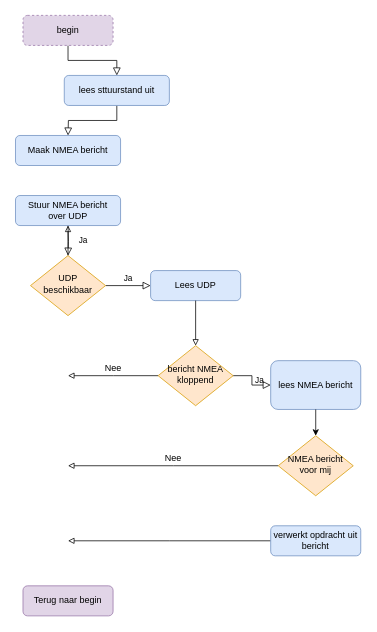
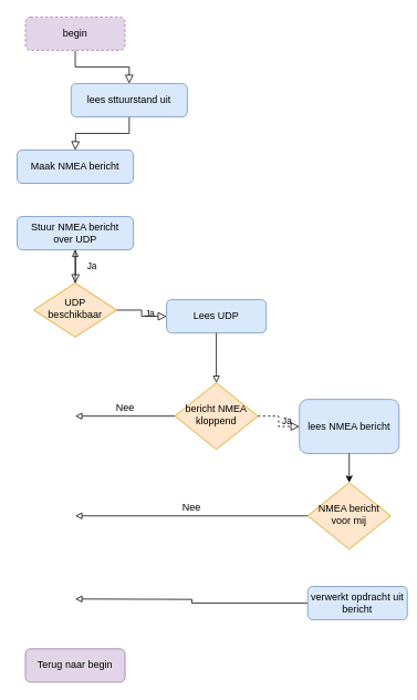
  <mxCell id="0" />
  <mxCell id="1" parent="0" />
  <mxCell id="2" value="" style="rounded=0;html=1;jettySize=auto;orthogonalLoop=1;fontSize=11;endArrow=block;endFill=0;endSize=8;strokeWidth=1;shadow=0;labelBackgroundColor=none;edgeStyle=orthogonalEdgeStyle;entryX=0.5;entryY=0;entryDx=0;entryDy=0;" parent="1" source="3" target="5" edge="1"><mxGeometry relative="1" as="geometry"><mxPoint x="90" y="100" as="targetPoint" /></mxGeometry></mxCell>
  <mxCell id="3" value="begin" style="rounded=1;whiteSpace=wrap;html=1;fontSize=12;glass=0;strokeWidth=1;shadow=0;fillColor=#e1d5e7;strokeColor=#9673a6;dashed=1;" parent="1" vertex="1"><mxGeometry x="30" y="20" width="120" height="40" as="geometry" /></mxCell>
  <mxCell id="4" value="" style="rounded=0;html=1;jettySize=auto;orthogonalLoop=1;fontSize=11;endArrow=block;endFill=0;endSize=8;strokeWidth=1;shadow=0;labelBackgroundColor=none;edgeStyle=orthogonalEdgeStyle;exitX=0.5;exitY=1;exitDx=0;exitDy=0;" parent="1" source="5" edge="1"><mxGeometry y="20" relative="1" as="geometry"><mxPoint as="offset" /><mxPoint x="90" y="180" as="sourcePoint" /><mxPoint x="90" y="180" as="targetPoint" /></mxGeometry></mxCell>
  <mxCell id="5" value="lees sttuurstand uit" style="rounded=1;whiteSpace=wrap;html=1;fontSize=12;glass=0;strokeWidth=1;shadow=0;fillColor=#dae8fc;strokeColor=#6c8ebf;" parent="1" vertex="1"><mxGeometry x="85" y="100" width="140" height="40" as="geometry" /></mxCell>
  <mxCell id="6" value="Ja" style="rounded=0;html=1;jettySize=auto;orthogonalLoop=1;fontSize=11;endArrow=block;endFill=0;endSize=8;strokeWidth=1;shadow=0;labelBackgroundColor=none;edgeStyle=orthogonalEdgeStyle;entryX=0.5;entryY=0;entryDx=0;entryDy=0;" parent="1" target="11" edge="1"><mxGeometry y="20" relative="1" as="geometry"><mxPoint as="offset" /><mxPoint x="90" y="300" as="sourcePoint" /><mxPoint x="90" y="360" as="targetPoint" /></mxGeometry></mxCell>
  <mxCell id="7" value="Terug naar begin" style="rounded=1;whiteSpace=wrap;html=1;fontSize=12;glass=0;strokeWidth=1;shadow=0;fillColor=#e1d5e7;strokeColor=#9673a6;" parent="1" vertex="1"><mxGeometry x="30" y="780" width="120" height="40" as="geometry" /></mxCell>
  <mxCell id="8" value="Maak NMEA bericht" style="rounded=1;whiteSpace=wrap;html=1;fontSize=12;glass=0;strokeWidth=1;shadow=0;fillColor=#dae8fc;strokeColor=#6c8ebf;" parent="1" vertex="1"><mxGeometry x="20" y="180" width="140" height="40" as="geometry" /></mxCell>
  <mxCell id="9" value="Ja" style="edgeStyle=orthogonalEdgeStyle;rounded=0;html=1;jettySize=auto;orthogonalLoop=1;fontSize=11;endArrow=block;endFill=0;endSize=8;strokeWidth=1;shadow=0;labelBackgroundColor=none;" edge="1" parent="1" source="11" target="12"><mxGeometry y="10" relative="1" as="geometry"><mxPoint as="offset" /></mxGeometry></mxCell>
  <mxCell id="10" style="edgeStyle=orthogonalEdgeStyle;rounded=0;orthogonalLoop=1;jettySize=auto;html=1;endArrow=block;endFill=0;" edge="1" parent="1" source="11" target="25"><mxGeometry relative="1" as="geometry" /></mxCell>
- <mxCell id="11" value="UDP beschikbaar" style="rhombus;whiteSpace=wrap;html=1;shadow=0;fontFamily=Helvetica;fontSize=12;align=center;strokeWidth=1;spacing=6;spacingTop=-4;fillColor=#ffe6cc;strokeColor=#d79b00;" vertex="1" parent="1"><mxGeometry x="40" y="340" width="100" height="80" as="geometry" /></mxCell>
+ <mxCell id="11" value="UDP beschikbaar" style="rhombus;whiteSpace=wrap;html=1;shadow=0;fontFamily=Helvetica;fontSize=12;align=center;strokeWidth=1;spacing=6;spacingTop=-4;fillColor=#ffe6cc;strokeColor=#d79b00;" vertex="1" parent="1"><mxGeometry x="40" y="340" width="100" height="65" as="geometry" /></mxCell>
  <mxCell id="12" value="Lees UDP" style="rounded=1;whiteSpace=wrap;html=1;fontSize=12;glass=0;strokeWidth=1;shadow=0;fillColor=#dae8fc;strokeColor=#6c8ebf;" vertex="1" parent="1"><mxGeometry x="200" y="360" width="120" height="40" as="geometry" /></mxCell>
- <mxCell id="13" value="Ja" style="edgeStyle=orthogonalEdgeStyle;rounded=0;html=1;jettySize=auto;orthogonalLoop=1;fontSize=11;endArrow=block;endFill=0;endSize=8;strokeWidth=1;shadow=0;labelBackgroundColor=none;" edge="1" parent="1" source="15" target="16"><mxGeometry y="10" relative="1" as="geometry"><mxPoint as="offset" /></mxGeometry></mxCell>
+ <mxCell id="13" value="Ja" style="edgeStyle=orthogonalEdgeStyle;rounded=0;html=1;jettySize=auto;orthogonalLoop=1;fontSize=11;endArrow=block;endFill=0;endSize=8;strokeWidth=1;shadow=0;labelBackgroundColor=none;dashed=1;" edge="1" parent="1" source="15" target="16"><mxGeometry y="10" relative="1" as="geometry"><mxPoint as="offset" /></mxGeometry></mxCell>
  <mxCell id="14" style="edgeStyle=orthogonalEdgeStyle;rounded=0;orthogonalLoop=1;jettySize=auto;html=1;endArrow=block;endFill=0;" edge="1" parent="1" source="15"><mxGeometry relative="1" as="geometry"><mxPoint x="90" y="500" as="targetPoint" /></mxGeometry></mxCell>
  <mxCell id="15" value="bericht NMEA kloppend" style="rhombus;whiteSpace=wrap;html=1;shadow=0;fontFamily=Helvetica;fontSize=12;align=center;strokeWidth=1;spacing=6;spacingTop=-4;fillColor=#ffe6cc;strokeColor=#d79b00;" vertex="1" parent="1"><mxGeometry x="210" y="460" width="100" height="80" as="geometry" /></mxCell>
  <mxCell id="16" value="lees NMEA bericht" style="rounded=1;whiteSpace=wrap;html=1;fontSize=12;glass=0;strokeWidth=1;shadow=0;fillColor=#dae8fc;strokeColor=#6c8ebf;" vertex="1" parent="1"><mxGeometry x="360" y="480" width="120" height="65" as="geometry" /></mxCell>
  <mxCell id="17" value="" style="endArrow=block;html=1;exitX=0.5;exitY=1;exitDx=0;exitDy=0;endFill=0;" edge="1" parent="1" source="12" target="15"><mxGeometry width="50" height="50" relative="1" as="geometry"><mxPoint x="320" y="500" as="sourcePoint" /><mxPoint x="370" y="450" as="targetPoint" /></mxGeometry></mxCell>
  <mxCell id="18" style="edgeStyle=orthogonalEdgeStyle;rounded=0;orthogonalLoop=1;jettySize=auto;html=1;endArrow=block;endFill=0;" edge="1" parent="1" source="19"><mxGeometry relative="1" as="geometry"><mxPoint x="90" y="620" as="targetPoint" /></mxGeometry></mxCell>
  <mxCell id="19" value="NMEA bericht voor mij" style="rhombus;whiteSpace=wrap;html=1;shadow=0;fontFamily=Helvetica;fontSize=12;align=center;strokeWidth=1;spacing=6;spacingTop=-4;fillColor=#ffe6cc;strokeColor=#d79b00;" vertex="1" parent="1"><mxGeometry x="370" y="580" width="100" height="80" as="geometry" /></mxCell>
  <mxCell id="20" style="edgeStyle=orthogonalEdgeStyle;rounded=0;orthogonalLoop=1;jettySize=auto;html=1;endArrow=block;endFill=0;" edge="1" parent="1" source="21"><mxGeometry relative="1" as="geometry"><mxPoint x="90" y="720" as="targetPoint" /></mxGeometry></mxCell>
- <mxCell id="21" value="verwerkt opdracht uit bericht" style="rounded=1;whiteSpace=wrap;html=1;fontSize=12;glass=0;strokeWidth=1;shadow=0;fillColor=#dae8fc;strokeColor=#6c8ebf;" vertex="1" parent="1"><mxGeometry x="360" y="700" width="120" height="40" as="geometry" /></mxCell>
+ <mxCell id="21" value="verwerkt opdracht uit bericht" style="rounded=1;whiteSpace=wrap;html=1;fontSize=12;glass=0;strokeWidth=1;shadow=0;fillColor=#dae8fc;strokeColor=#6c8ebf;" vertex="1" parent="1"><mxGeometry x="370" y="705" width="120" height="40" as="geometry" /></mxCell>
  <mxCell id="22" value="" style="endArrow=classic;html=1;exitX=0.5;exitY=1;exitDx=0;exitDy=0;entryX=0.5;entryY=0;entryDx=0;entryDy=0;" edge="1" parent="1" source="16" target="19"><mxGeometry width="50" height="50" relative="1" as="geometry"><mxPoint x="360" y="620" as="sourcePoint" /><mxPoint x="410" y="570" as="targetPoint" /></mxGeometry></mxCell>
  <mxCell id="23" value="Nee" style="text;html=1;align=center;verticalAlign=middle;resizable=0;points=[];autosize=1;" vertex="1" parent="1"><mxGeometry x="130" y="480" width="40" height="20" as="geometry" /></mxCell>
  <mxCell id="24" value="Nee" style="text;html=1;align=center;verticalAlign=middle;resizable=0;points=[];autosize=1;" vertex="1" parent="1"><mxGeometry x="210" y="600" width="40" height="20" as="geometry" /></mxCell>
  <mxCell id="25" value="Stuur NMEA bericht &lt;br&gt;over UDP" style="rounded=1;whiteSpace=wrap;html=1;fontSize=12;glass=0;strokeWidth=1;shadow=0;fillColor=#dae8fc;strokeColor=#6c8ebf;" vertex="1" parent="1"><mxGeometry x="20" y="260" width="140" height="40" as="geometry" /></mxCell>
